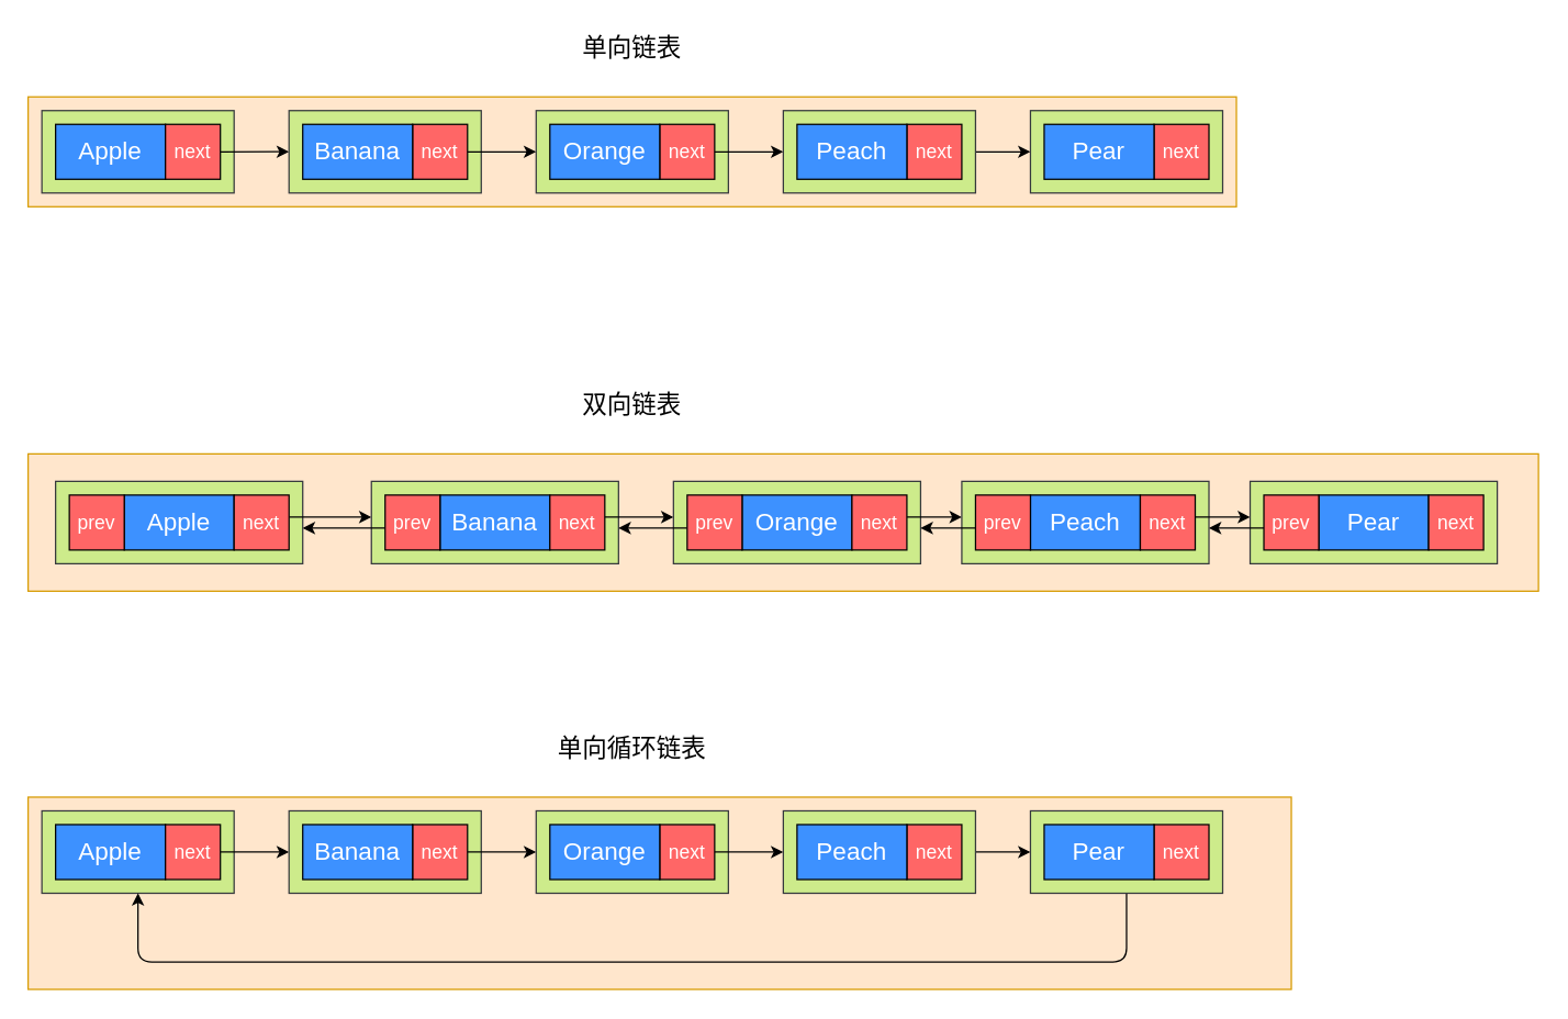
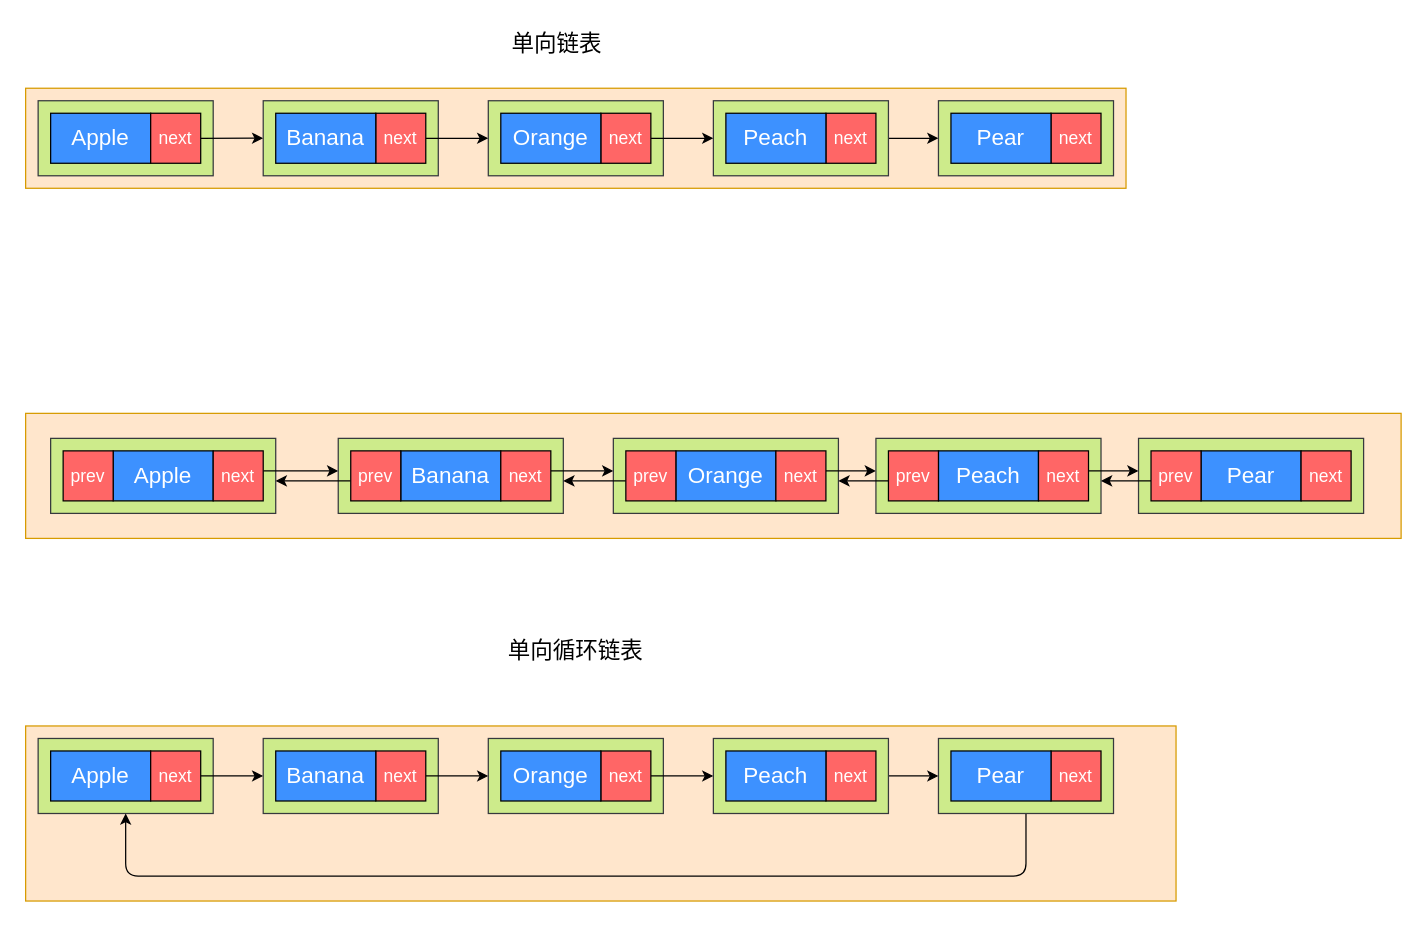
  <mxCell id="0" />
  <mxCell id="1" parent="0" />
  <mxCell id="2" value="" style="rounded=0;whiteSpace=wrap;html=1;movable=1;resizable=1;rotatable=1;deletable=1;editable=1;locked=0;connectable=1;fillColor=#ffe6cc;strokeColor=#d79b00;" vertex="1" parent="1"><mxGeometry x="20" y="70" width="880" height="80" as="geometry" /></mxCell>
- <mxCell id="3" value="&lt;span style=&quot;font-size: 18px;&quot;&gt;单向链表&lt;/span&gt;" style="text;html=1;align=center;verticalAlign=middle;whiteSpace=wrap;rounded=0;" vertex="1" parent="1"><mxGeometry x="405" y="20" width="110" height="30" as="geometry" /></mxCell>
+ <mxCell id="3" value="&lt;span style=&quot;font-size: 18px;&quot;&gt;单向链表&lt;/span&gt;" style="text;html=1;align=center;verticalAlign=middle;whiteSpace=wrap;rounded=0;" vertex="1" parent="1"><mxGeometry x="390" y="20" width="110" height="30" as="geometry" /></mxCell>
  <mxCell id="4" value="" style="rounded=0;whiteSpace=wrap;html=1;fillColor=#cdeb8b;strokeColor=#36393d;" vertex="1" parent="1"><mxGeometry x="30" y="80" width="140" height="60" as="geometry" /></mxCell>
  <mxCell id="5" value="&lt;font style=&quot;color: light-dark(rgb(255, 255, 255), rgb(237, 237, 237)); font-size: 18px;&quot;&gt;Apple&lt;/font&gt;" style="rounded=0;whiteSpace=wrap;html=1;fillColor=light-dark(#3d91ff, #ededed);" vertex="1" parent="1"><mxGeometry x="40" y="90" width="80" height="40" as="geometry" /></mxCell>
  <mxCell id="6" style="edgeStyle=none;html=1;exitX=1;exitY=0.5;exitDx=0;exitDy=0;" edge="1" parent="1" source="7"><mxGeometry relative="1" as="geometry"><mxPoint x="210" y="109.96" as="targetPoint" /></mxGeometry></mxCell>
  <mxCell id="7" value="&lt;font style=&quot;color: light-dark(rgb(255, 255, 255), rgb(237, 237, 237)); font-size: 14px;&quot;&gt;next&lt;/font&gt;" style="rounded=0;whiteSpace=wrap;html=1;fillColor=#FF6666;" vertex="1" parent="1"><mxGeometry x="120" y="90" width="40" height="40" as="geometry" /></mxCell>
  <mxCell id="8" value="" style="rounded=0;whiteSpace=wrap;html=1;fillColor=#cdeb8b;strokeColor=#36393d;" vertex="1" parent="1"><mxGeometry x="210" y="80" width="140" height="60" as="geometry" /></mxCell>
  <mxCell id="9" style="edgeStyle=none;html=1;exitX=1;exitY=0.5;exitDx=0;exitDy=0;" edge="1" parent="1" source="10"><mxGeometry relative="1" as="geometry"><mxPoint x="390" y="110" as="targetPoint" /></mxGeometry></mxCell>
  <mxCell id="10" value="&lt;font style=&quot;color: light-dark(rgb(255, 255, 255), rgb(237, 237, 237)); font-size: 14px;&quot;&gt;next&lt;/font&gt;" style="rounded=0;whiteSpace=wrap;html=1;fillColor=#FF6666;" vertex="1" parent="1"><mxGeometry x="300" y="90" width="40" height="40" as="geometry" /></mxCell>
  <mxCell id="11" value="&lt;font style=&quot;color: light-dark(rgb(255, 255, 255), rgb(237, 237, 237)); font-size: 18px;&quot;&gt;Banana&lt;/font&gt;" style="rounded=0;whiteSpace=wrap;html=1;fillColor=light-dark(#3d91ff, #ededed);" vertex="1" parent="1"><mxGeometry x="220" y="90" width="80" height="40" as="geometry" /></mxCell>
  <mxCell id="12" value="" style="rounded=0;whiteSpace=wrap;html=1;fillColor=#cdeb8b;strokeColor=#36393d;" vertex="1" parent="1"><mxGeometry x="390" y="80" width="140" height="60" as="geometry" /></mxCell>
  <mxCell id="13" style="edgeStyle=none;html=1;exitX=1;exitY=0.5;exitDx=0;exitDy=0;" edge="1" parent="1" source="14"><mxGeometry relative="1" as="geometry"><mxPoint x="570" y="110" as="targetPoint" /></mxGeometry></mxCell>
  <mxCell id="14" value="&lt;font style=&quot;color: light-dark(rgb(255, 255, 255), rgb(237, 237, 237)); font-size: 14px;&quot;&gt;next&lt;/font&gt;" style="rounded=0;whiteSpace=wrap;html=1;fillColor=#FF6666;" vertex="1" parent="1"><mxGeometry x="480" y="90" width="40" height="40" as="geometry" /></mxCell>
  <mxCell id="15" value="&lt;font style=&quot;color: light-dark(rgb(255, 255, 255), rgb(237, 237, 237)); font-size: 18px;&quot;&gt;Orange&lt;/font&gt;" style="rounded=0;whiteSpace=wrap;html=1;fillColor=light-dark(#3d91ff, #ededed);" vertex="1" parent="1"><mxGeometry x="400" y="90" width="80" height="40" as="geometry" /></mxCell>
  <mxCell id="16" style="edgeStyle=none;html=1;exitX=1;exitY=0.5;exitDx=0;exitDy=0;" edge="1" parent="1" source="17"><mxGeometry relative="1" as="geometry"><mxPoint x="750" y="110" as="targetPoint" /></mxGeometry></mxCell>
  <mxCell id="17" value="" style="rounded=0;whiteSpace=wrap;html=1;fillColor=#cdeb8b;strokeColor=#36393d;" vertex="1" parent="1"><mxGeometry x="570" y="80" width="140" height="60" as="geometry" /></mxCell>
  <mxCell id="18" value="&lt;font style=&quot;color: light-dark(rgb(255, 255, 255), rgb(237, 237, 237)); font-size: 14px;&quot;&gt;next&lt;/font&gt;" style="rounded=0;whiteSpace=wrap;html=1;fillColor=#FF6666;" vertex="1" parent="1"><mxGeometry x="660" y="90" width="40" height="40" as="geometry" /></mxCell>
  <mxCell id="19" value="&lt;font style=&quot;color: light-dark(rgb(255, 255, 255), rgb(237, 237, 237)); font-size: 18px;&quot;&gt;Peach&lt;/font&gt;" style="rounded=0;whiteSpace=wrap;html=1;fillColor=light-dark(#3d91ff, #ededed);" vertex="1" parent="1"><mxGeometry x="580" y="90" width="80" height="40" as="geometry" /></mxCell>
  <mxCell id="20" value="" style="rounded=0;whiteSpace=wrap;html=1;fillColor=#cdeb8b;strokeColor=#36393d;" vertex="1" parent="1"><mxGeometry x="750" y="80" width="140" height="60" as="geometry" /></mxCell>
  <mxCell id="21" value="&lt;font style=&quot;color: light-dark(rgb(255, 255, 255), rgb(237, 237, 237)); font-size: 14px;&quot;&gt;next&lt;/font&gt;" style="rounded=0;whiteSpace=wrap;html=1;fillColor=#FF6666;" vertex="1" parent="1"><mxGeometry x="840" y="90" width="40" height="40" as="geometry" /></mxCell>
  <mxCell id="22" value="&lt;font style=&quot;color: light-dark(rgb(255, 255, 255), rgb(237, 237, 237)); font-size: 18px;&quot;&gt;Pear&lt;/font&gt;" style="rounded=0;whiteSpace=wrap;html=1;fillColor=light-dark(#3d91ff, #ededed);" vertex="1" parent="1"><mxGeometry x="760" y="90" width="80" height="40" as="geometry" /></mxCell>
  <mxCell id="23" value="" style="rounded=0;whiteSpace=wrap;html=1;movable=1;resizable=1;rotatable=1;deletable=1;editable=1;locked=0;connectable=1;fillColor=#ffe6cc;strokeColor=#d79b00;" vertex="1" parent="1"><mxGeometry x="20" y="330" width="1100" height="100" as="geometry" /></mxCell>
- <mxCell id="24" value="&lt;span style=&quot;font-size: 18px;&quot;&gt;双向链表&lt;/span&gt;" style="text;html=1;align=center;verticalAlign=middle;whiteSpace=wrap;rounded=0;" vertex="1" parent="1"><mxGeometry x="330" y="280" width="260" height="30" as="geometry" /></mxCell>
  <mxCell id="25" value="" style="rounded=0;whiteSpace=wrap;html=1;fillColor=#cdeb8b;strokeColor=#36393d;" vertex="1" parent="1"><mxGeometry x="40" y="350" width="180" height="60" as="geometry" /></mxCell>
  <mxCell id="26" value="&lt;font style=&quot;color: light-dark(rgb(255, 255, 255), rgb(237, 237, 237)); font-size: 18px;&quot;&gt;Apple&lt;/font&gt;" style="rounded=0;whiteSpace=wrap;html=1;fillColor=light-dark(#3d91ff, #ededed);" vertex="1" parent="1"><mxGeometry x="90" y="360" width="80" height="40" as="geometry" /></mxCell>
  <mxCell id="27" style="edgeStyle=none;html=1;exitX=1;exitY=0.5;exitDx=0;exitDy=0;" edge="1" parent="1"><mxGeometry relative="1" as="geometry"><mxPoint x="270" y="376" as="targetPoint" /><mxPoint x="210" y="376" as="sourcePoint" /></mxGeometry></mxCell>
  <mxCell id="28" value="&lt;font style=&quot;color: light-dark(rgb(255, 255, 255), rgb(237, 237, 237)); font-size: 14px;&quot;&gt;next&lt;/font&gt;" style="rounded=0;whiteSpace=wrap;html=1;fillColor=#FF6666;" vertex="1" parent="1"><mxGeometry x="170" y="360" width="40" height="40" as="geometry" /></mxCell>
  <mxCell id="29" value="&lt;font style=&quot;color: light-dark(rgb(255, 255, 255), rgb(237, 237, 237)); font-size: 14px;&quot;&gt;prev&lt;/font&gt;" style="rounded=0;whiteSpace=wrap;html=1;fillColor=#FF6666;" vertex="1" parent="1"><mxGeometry x="50" y="360" width="40" height="40" as="geometry" /></mxCell>
  <mxCell id="30" value="" style="rounded=0;whiteSpace=wrap;html=1;fillColor=#cdeb8b;strokeColor=#36393d;" vertex="1" parent="1"><mxGeometry x="270" y="350" width="180" height="60" as="geometry" /></mxCell>
  <mxCell id="31" value="&lt;font style=&quot;color: light-dark(rgb(255, 255, 255), rgb(237, 237, 237)); font-size: 18px;&quot;&gt;Banana&lt;/font&gt;" style="rounded=0;whiteSpace=wrap;html=1;fillColor=light-dark(#3d91ff, #ededed);" vertex="1" parent="1"><mxGeometry x="320" y="360" width="80" height="40" as="geometry" /></mxCell>
  <mxCell id="32" style="edgeStyle=none;html=1;exitX=1;exitY=0.5;exitDx=0;exitDy=0;" edge="1" parent="1"><mxGeometry relative="1" as="geometry"><mxPoint x="490" y="376" as="targetPoint" /><mxPoint x="440" y="376" as="sourcePoint" /></mxGeometry></mxCell>
  <mxCell id="33" value="&lt;font style=&quot;color: light-dark(rgb(255, 255, 255), rgb(237, 237, 237)); font-size: 14px;&quot;&gt;next&lt;/font&gt;" style="rounded=0;whiteSpace=wrap;html=1;fillColor=#FF6666;" vertex="1" parent="1"><mxGeometry x="400" y="360" width="40" height="40" as="geometry" /></mxCell>
  <mxCell id="34" value="" style="edgeStyle=none;html=1;" edge="1" parent="1"><mxGeometry relative="1" as="geometry"><mxPoint x="280" y="384" as="sourcePoint" /><mxPoint x="220" y="384" as="targetPoint" /></mxGeometry></mxCell>
  <mxCell id="35" value="&lt;font style=&quot;color: light-dark(rgb(255, 255, 255), rgb(237, 237, 237)); font-size: 14px;&quot;&gt;prev&lt;/font&gt;" style="rounded=0;whiteSpace=wrap;html=1;fillColor=#FF6666;" vertex="1" parent="1"><mxGeometry x="280" y="360" width="40" height="40" as="geometry" /></mxCell>
  <mxCell id="36" value="" style="rounded=0;whiteSpace=wrap;html=1;fillColor=#cdeb8b;strokeColor=#36393d;" vertex="1" parent="1"><mxGeometry x="490" y="350" width="180" height="60" as="geometry" /></mxCell>
  <mxCell id="37" value="&lt;font style=&quot;color: light-dark(rgb(255, 255, 255), rgb(237, 237, 237)); font-size: 18px;&quot;&gt;Orange&lt;/font&gt;" style="rounded=0;whiteSpace=wrap;html=1;fillColor=light-dark(#3d91ff, #ededed);" vertex="1" parent="1"><mxGeometry x="540" y="360" width="80" height="40" as="geometry" /></mxCell>
  <mxCell id="38" style="edgeStyle=none;html=1;exitX=1;exitY=0.5;exitDx=0;exitDy=0;" edge="1" parent="1"><mxGeometry relative="1" as="geometry"><mxPoint x="700" y="376" as="targetPoint" /><mxPoint x="660" y="376" as="sourcePoint" /></mxGeometry></mxCell>
  <mxCell id="39" value="&lt;font style=&quot;color: light-dark(rgb(255, 255, 255), rgb(237, 237, 237)); font-size: 14px;&quot;&gt;next&lt;/font&gt;" style="rounded=0;whiteSpace=wrap;html=1;fillColor=#FF6666;" vertex="1" parent="1"><mxGeometry x="620" y="360" width="40" height="40" as="geometry" /></mxCell>
  <mxCell id="40" style="edgeStyle=none;html=1;exitX=0;exitY=0.5;exitDx=0;exitDy=0;" edge="1" parent="1"><mxGeometry relative="1" as="geometry"><mxPoint x="450" y="384" as="targetPoint" /><mxPoint x="500" y="384" as="sourcePoint" /></mxGeometry></mxCell>
  <mxCell id="41" value="&lt;font style=&quot;color: light-dark(rgb(255, 255, 255), rgb(237, 237, 237)); font-size: 14px;&quot;&gt;prev&lt;/font&gt;" style="rounded=0;whiteSpace=wrap;html=1;fillColor=#FF6666;" vertex="1" parent="1"><mxGeometry x="500" y="360" width="40" height="40" as="geometry" /></mxCell>
  <mxCell id="42" value="" style="rounded=0;whiteSpace=wrap;html=1;fillColor=#cdeb8b;strokeColor=#36393d;" vertex="1" parent="1"><mxGeometry x="700" y="350" width="180" height="60" as="geometry" /></mxCell>
  <mxCell id="43" value="&lt;font style=&quot;color: light-dark(rgb(255, 255, 255), rgb(237, 237, 237)); font-size: 18px;&quot;&gt;Peach&lt;/font&gt;" style="rounded=0;whiteSpace=wrap;html=1;fillColor=light-dark(#3d91ff, #ededed);" vertex="1" parent="1"><mxGeometry x="750" y="360" width="80" height="40" as="geometry" /></mxCell>
  <mxCell id="44" style="edgeStyle=none;html=1;exitX=1;exitY=0.5;exitDx=0;exitDy=0;entryX=0;entryY=0.5;entryDx=0;entryDy=0;" edge="1" parent="1"><mxGeometry relative="1" as="geometry"><mxPoint x="870" y="376" as="sourcePoint" /><mxPoint x="910" y="376" as="targetPoint" /></mxGeometry></mxCell>
  <mxCell id="45" value="&lt;font style=&quot;color: light-dark(rgb(255, 255, 255), rgb(237, 237, 237)); font-size: 14px;&quot;&gt;next&lt;/font&gt;" style="rounded=0;whiteSpace=wrap;html=1;fillColor=#FF6666;" vertex="1" parent="1"><mxGeometry x="830" y="360" width="40" height="40" as="geometry" /></mxCell>
  <mxCell id="46" style="edgeStyle=none;html=1;exitX=0;exitY=0.5;exitDx=0;exitDy=0;entryX=1;entryY=0.5;entryDx=0;entryDy=0;" edge="1" parent="1"><mxGeometry relative="1" as="geometry"><mxPoint x="710" y="384" as="sourcePoint" /><mxPoint x="670" y="384" as="targetPoint" /></mxGeometry></mxCell>
  <mxCell id="47" value="&lt;font style=&quot;color: light-dark(rgb(255, 255, 255), rgb(237, 237, 237)); font-size: 14px;&quot;&gt;prev&lt;/font&gt;" style="rounded=0;whiteSpace=wrap;html=1;fillColor=#FF6666;" vertex="1" parent="1"><mxGeometry x="710" y="360" width="40" height="40" as="geometry" /></mxCell>
  <mxCell id="48" value="" style="rounded=0;whiteSpace=wrap;html=1;fillColor=#cdeb8b;strokeColor=#36393d;" vertex="1" parent="1"><mxGeometry x="910" y="350" width="180" height="60" as="geometry" /></mxCell>
  <mxCell id="49" value="&lt;font style=&quot;color: light-dark(rgb(255, 255, 255), rgb(237, 237, 237)); font-size: 18px;&quot;&gt;Pear&lt;/font&gt;" style="rounded=0;whiteSpace=wrap;html=1;fillColor=light-dark(#3d91ff, #ededed);" vertex="1" parent="1"><mxGeometry x="960" y="360" width="80" height="40" as="geometry" /></mxCell>
  <mxCell id="50" value="&lt;font style=&quot;color: light-dark(rgb(255, 255, 255), rgb(237, 237, 237)); font-size: 14px;&quot;&gt;next&lt;/font&gt;" style="rounded=0;whiteSpace=wrap;html=1;fillColor=#FF6666;" vertex="1" parent="1"><mxGeometry x="1040" y="360" width="40" height="40" as="geometry" /></mxCell>
  <mxCell id="51" style="edgeStyle=none;html=1;exitX=0;exitY=0.5;exitDx=0;exitDy=0;" edge="1" parent="1"><mxGeometry relative="1" as="geometry"><mxPoint x="880" y="384" as="targetPoint" /><mxPoint x="920" y="384" as="sourcePoint" /></mxGeometry></mxCell>
  <mxCell id="52" value="&lt;font style=&quot;color: light-dark(rgb(255, 255, 255), rgb(237, 237, 237)); font-size: 14px;&quot;&gt;prev&lt;/font&gt;" style="rounded=0;whiteSpace=wrap;html=1;fillColor=#FF6666;" vertex="1" parent="1"><mxGeometry x="920" y="360" width="40" height="40" as="geometry" /></mxCell>
  <mxCell id="53" value="" style="rounded=0;whiteSpace=wrap;html=1;movable=1;resizable=1;rotatable=1;deletable=1;editable=1;locked=0;connectable=1;fillColor=#ffe6cc;strokeColor=#d79b00;" vertex="1" parent="1"><mxGeometry x="20" y="580" width="920" height="140" as="geometry" /></mxCell>
- <mxCell id="54" value="&lt;span style=&quot;font-size: 18px;&quot;&gt;单向循环链表&lt;/span&gt;" style="text;html=1;align=center;verticalAlign=middle;whiteSpace=wrap;rounded=0;" vertex="1" parent="1"><mxGeometry x="405" y="530" width="110" height="30" as="geometry" /></mxCell>
+ <mxCell id="54" value="&lt;span style=&quot;font-size: 18px;&quot;&gt;单向循环链表&lt;/span&gt;" style="text;html=1;align=center;verticalAlign=middle;whiteSpace=wrap;rounded=0;" vertex="1" parent="1"><mxGeometry x="405" y="505" width="110" height="30" as="geometry" /></mxCell>
  <mxCell id="55" value="" style="rounded=0;whiteSpace=wrap;html=1;fillColor=#cdeb8b;strokeColor=#36393d;" vertex="1" parent="1"><mxGeometry x="30" y="590" width="140" height="60" as="geometry" /></mxCell>
  <mxCell id="56" value="&lt;font style=&quot;color: light-dark(rgb(255, 255, 255), rgb(237, 237, 237)); font-size: 18px;&quot;&gt;Apple&lt;/font&gt;" style="rounded=0;whiteSpace=wrap;html=1;fillColor=light-dark(#3d91ff, #ededed);" vertex="1" parent="1"><mxGeometry x="40" y="600" width="80" height="40" as="geometry" /></mxCell>
  <mxCell id="57" style="edgeStyle=none;html=1;exitX=1;exitY=0.5;exitDx=0;exitDy=0;" edge="1" parent="1" source="58"><mxGeometry relative="1" as="geometry"><mxPoint x="210" y="619.96" as="targetPoint" /></mxGeometry></mxCell>
  <mxCell id="58" value="&lt;font style=&quot;color: light-dark(rgb(255, 255, 255), rgb(237, 237, 237)); font-size: 14px;&quot;&gt;next&lt;/font&gt;" style="rounded=0;whiteSpace=wrap;html=1;fillColor=#FF6666;" vertex="1" parent="1"><mxGeometry x="120" y="600" width="40" height="40" as="geometry" /></mxCell>
  <mxCell id="59" value="" style="rounded=0;whiteSpace=wrap;html=1;fillColor=#cdeb8b;strokeColor=#36393d;" vertex="1" parent="1"><mxGeometry x="210" y="590" width="140" height="60" as="geometry" /></mxCell>
  <mxCell id="60" style="edgeStyle=none;html=1;exitX=1;exitY=0.5;exitDx=0;exitDy=0;" edge="1" parent="1" source="61"><mxGeometry relative="1" as="geometry"><mxPoint x="390" y="620" as="targetPoint" /></mxGeometry></mxCell>
  <mxCell id="61" value="&lt;font style=&quot;color: light-dark(rgb(255, 255, 255), rgb(237, 237, 237)); font-size: 14px;&quot;&gt;next&lt;/font&gt;" style="rounded=0;whiteSpace=wrap;html=1;fillColor=#FF6666;" vertex="1" parent="1"><mxGeometry x="300" y="600" width="40" height="40" as="geometry" /></mxCell>
  <mxCell id="62" value="&lt;font style=&quot;color: light-dark(rgb(255, 255, 255), rgb(237, 237, 237)); font-size: 18px;&quot;&gt;Banana&lt;/font&gt;" style="rounded=0;whiteSpace=wrap;html=1;fillColor=light-dark(#3d91ff, #ededed);" vertex="1" parent="1"><mxGeometry x="220" y="600" width="80" height="40" as="geometry" /></mxCell>
  <mxCell id="63" value="" style="rounded=0;whiteSpace=wrap;html=1;fillColor=#cdeb8b;strokeColor=#36393d;" vertex="1" parent="1"><mxGeometry x="390" y="590" width="140" height="60" as="geometry" /></mxCell>
  <mxCell id="64" style="edgeStyle=none;html=1;exitX=1;exitY=0.5;exitDx=0;exitDy=0;" edge="1" parent="1" source="65"><mxGeometry relative="1" as="geometry"><mxPoint x="570" y="620" as="targetPoint" /></mxGeometry></mxCell>
  <mxCell id="65" value="&lt;font style=&quot;color: light-dark(rgb(255, 255, 255), rgb(237, 237, 237)); font-size: 14px;&quot;&gt;next&lt;/font&gt;" style="rounded=0;whiteSpace=wrap;html=1;fillColor=#FF6666;" vertex="1" parent="1"><mxGeometry x="480" y="600" width="40" height="40" as="geometry" /></mxCell>
  <mxCell id="66" value="&lt;font style=&quot;color: light-dark(rgb(255, 255, 255), rgb(237, 237, 237)); font-size: 18px;&quot;&gt;Orange&lt;/font&gt;" style="rounded=0;whiteSpace=wrap;html=1;fillColor=light-dark(#3d91ff, #ededed);" vertex="1" parent="1"><mxGeometry x="400" y="600" width="80" height="40" as="geometry" /></mxCell>
  <mxCell id="67" style="edgeStyle=none;html=1;exitX=1;exitY=0.5;exitDx=0;exitDy=0;" edge="1" parent="1" source="68"><mxGeometry relative="1" as="geometry"><mxPoint x="750" y="620" as="targetPoint" /></mxGeometry></mxCell>
  <mxCell id="68" value="" style="rounded=0;whiteSpace=wrap;html=1;fillColor=#cdeb8b;strokeColor=#36393d;" vertex="1" parent="1"><mxGeometry x="570" y="590" width="140" height="60" as="geometry" /></mxCell>
  <mxCell id="69" value="&lt;font style=&quot;color: light-dark(rgb(255, 255, 255), rgb(237, 237, 237)); font-size: 14px;&quot;&gt;next&lt;/font&gt;" style="rounded=0;whiteSpace=wrap;html=1;fillColor=#FF6666;" vertex="1" parent="1"><mxGeometry x="660" y="600" width="40" height="40" as="geometry" /></mxCell>
  <mxCell id="70" value="&lt;font style=&quot;color: light-dark(rgb(255, 255, 255), rgb(237, 237, 237)); font-size: 18px;&quot;&gt;Peach&lt;/font&gt;" style="rounded=0;whiteSpace=wrap;html=1;fillColor=light-dark(#3d91ff, #ededed);" vertex="1" parent="1"><mxGeometry x="580" y="600" width="80" height="40" as="geometry" /></mxCell>
  <mxCell id="71" style="edgeStyle=elbowEdgeStyle;html=1;exitX=0.5;exitY=1;exitDx=0;exitDy=0;entryX=0.5;entryY=1;entryDx=0;entryDy=0;" edge="1" parent="1" source="72" target="55"><mxGeometry relative="1" as="geometry"><Array as="points"><mxPoint x="460" y="700" /></Array></mxGeometry></mxCell>
  <mxCell id="72" value="" style="rounded=0;whiteSpace=wrap;html=1;fillColor=#cdeb8b;strokeColor=#36393d;" vertex="1" parent="1"><mxGeometry x="750" y="590" width="140" height="60" as="geometry" /></mxCell>
  <mxCell id="73" value="&lt;font style=&quot;color: light-dark(rgb(255, 255, 255), rgb(237, 237, 237)); font-size: 14px;&quot;&gt;next&lt;/font&gt;" style="rounded=0;whiteSpace=wrap;html=1;fillColor=#FF6666;" vertex="1" parent="1"><mxGeometry x="840" y="600" width="40" height="40" as="geometry" /></mxCell>
  <mxCell id="74" value="&lt;font style=&quot;color: light-dark(rgb(255, 255, 255), rgb(237, 237, 237)); font-size: 18px;&quot;&gt;Pear&lt;/font&gt;" style="rounded=0;whiteSpace=wrap;html=1;fillColor=light-dark(#3d91ff, #ededed);" vertex="1" parent="1"><mxGeometry x="760" y="600" width="80" height="40" as="geometry" /></mxCell>
